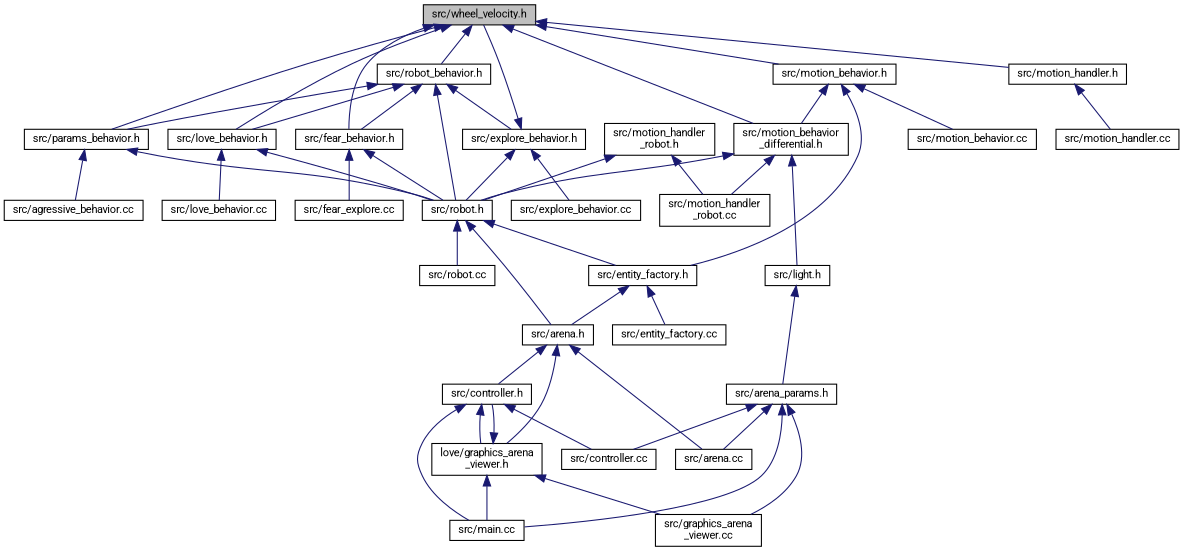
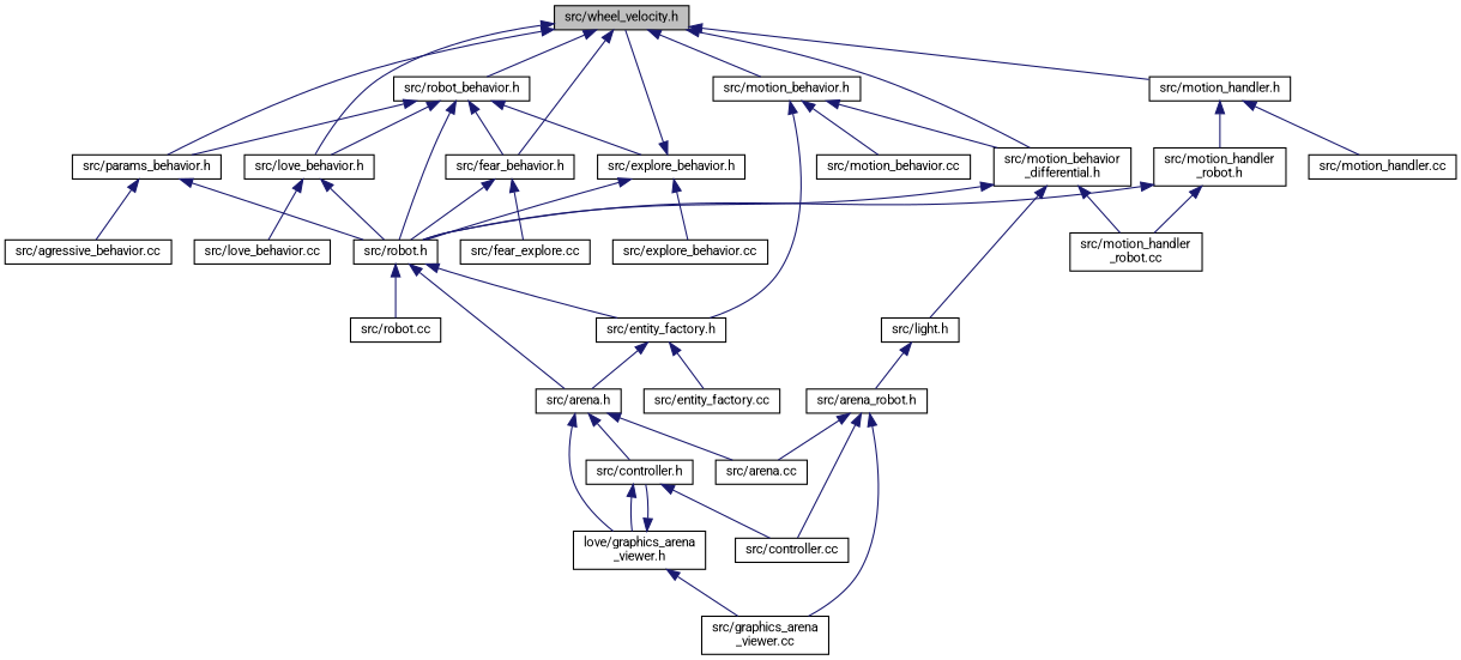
  digraph {
    fontname=Roboto
    node [color=black fillcolor=white fontname=Roboto fontsize=10 shape=record style=filled]
    edge [color=midnightblue dir=back fontname=Roboto fontsize=10 labelfontname=Helvetica labelfontsize=10 style=solid]
    n1 [fillcolor=grey75 fontcolor=black height=0.2 label="src/wheel_velocity.h" width=0.4]
    n2 [height=0.2 label="src/robot_behavior.h" width=0.4]
    n3 [height=0.2 label="src/params_behavior.h" width=0.4]
    n4 [height=0.2 label="src/love_behavior.h" width=0.4]
    n5 [height=0.2 label="src/fear_behavior.h" width=0.4]
    n6 [height=0.2 label="src/motion_behavior\l_differential.h" width=0.4]
    n7 [height=0.2 label="src/motion_behavior.h" width=0.4]
    n8 [height=0.2 label="src/motion_handler.h" width=0.4]
    n9 [height=0.2 label="src/explore_behavior.h" width=0.4]
    n10 [height=0.2 label="src/robot.h" width=0.4]
    n11 [height=0.2 label="src/agressive_behavior.cc" width=0.4]
    n12 [height=0.2 label="src/love_behavior.cc" width=0.4]
    n13 [height=0.2 label="src/explore_behavior.cc" width=0.4]
    n14 [height=0.2 label="src/fear_explore.cc" width=0.4]
    n15 [height=0.2 label="src/light.h" width=0.4]
    n16 [height=0.2 label="src/motion_handler\l_robot.cc" width=0.4]
    n17 [height=0.2 label="src/entity_factory.h" width=0.4]
    n18 [height=0.2 label="src/motion_behavior.cc" width=0.4]
    n19 [height=0.2 label="src/motion_handler\l_robot.h" width=0.4]
    n20 [height=0.2 label="src/motion_handler.cc" width=0.4]
    n21 [height=0.2 label="src/arena.h" width=0.4]
    n22 [height=0.2 label="src/robot.cc" width=0.4]
    n23 [height=0.2 label="src/entity_factory.cc" width=0.4]
    n24 [height=0.2 label="src/arena.cc" width=0.4]
    n25 [height=0.2 label="src/controller.h" width=0.4]
    n26 [height=0.2 label="love/graphics_arena\l_viewer.h" width=0.4]
    n27 [height=0.2 label="src/controller.cc" width=0.4]
-   n28 [height=0.2 label="src/main.cc" width=0.4]
    n29 [height=0.2 label="src/graphics_arena\l_viewer.cc" width=0.4]
-   n30 [height=0.2 label="src/arena_params.h" width=0.4]
+   n30 [height=0.2 label="src/arena_robot.h" width=0.4]
    n1 -> n2
    n1 -> n3
    n1 -> n4
    n1 -> n5
    n1 -> n6
    n1 -> n7
    n1 -> n8
    n2 -> n3
    n2 -> n4
    n2 -> n5
    n2 -> n9
    n2 -> n10
    n3 -> n10
    n3 -> n11
    n4 -> n10
    n4 -> n12
    n5 -> n10
    n5 -> n14
    n6 -> n10
    n6 -> n15
    n6 -> n16
    n7 -> n6
    n7 -> n17
    n7 -> n18
+   n8 -> n19
    n8 -> n20
    n9 -> n1
    n9 -> n10
    n9 -> n13
    n10 -> n17
    n10 -> n21
    n10 -> n22
    n15 -> n30
    n17 -> n21
    n17 -> n23
    n19 -> n10
    n19 -> n16
    n21 -> n24
    n21 -> n25
    n21 -> n26
    n25 -> n26
    n25 -> n27
-   n25 -> n28
    n26 -> n25
-   n26 -> n28
    n26 -> n29
    n30 -> n24
    n30 -> n27
-   n30 -> n28
    n30 -> n29
  }
